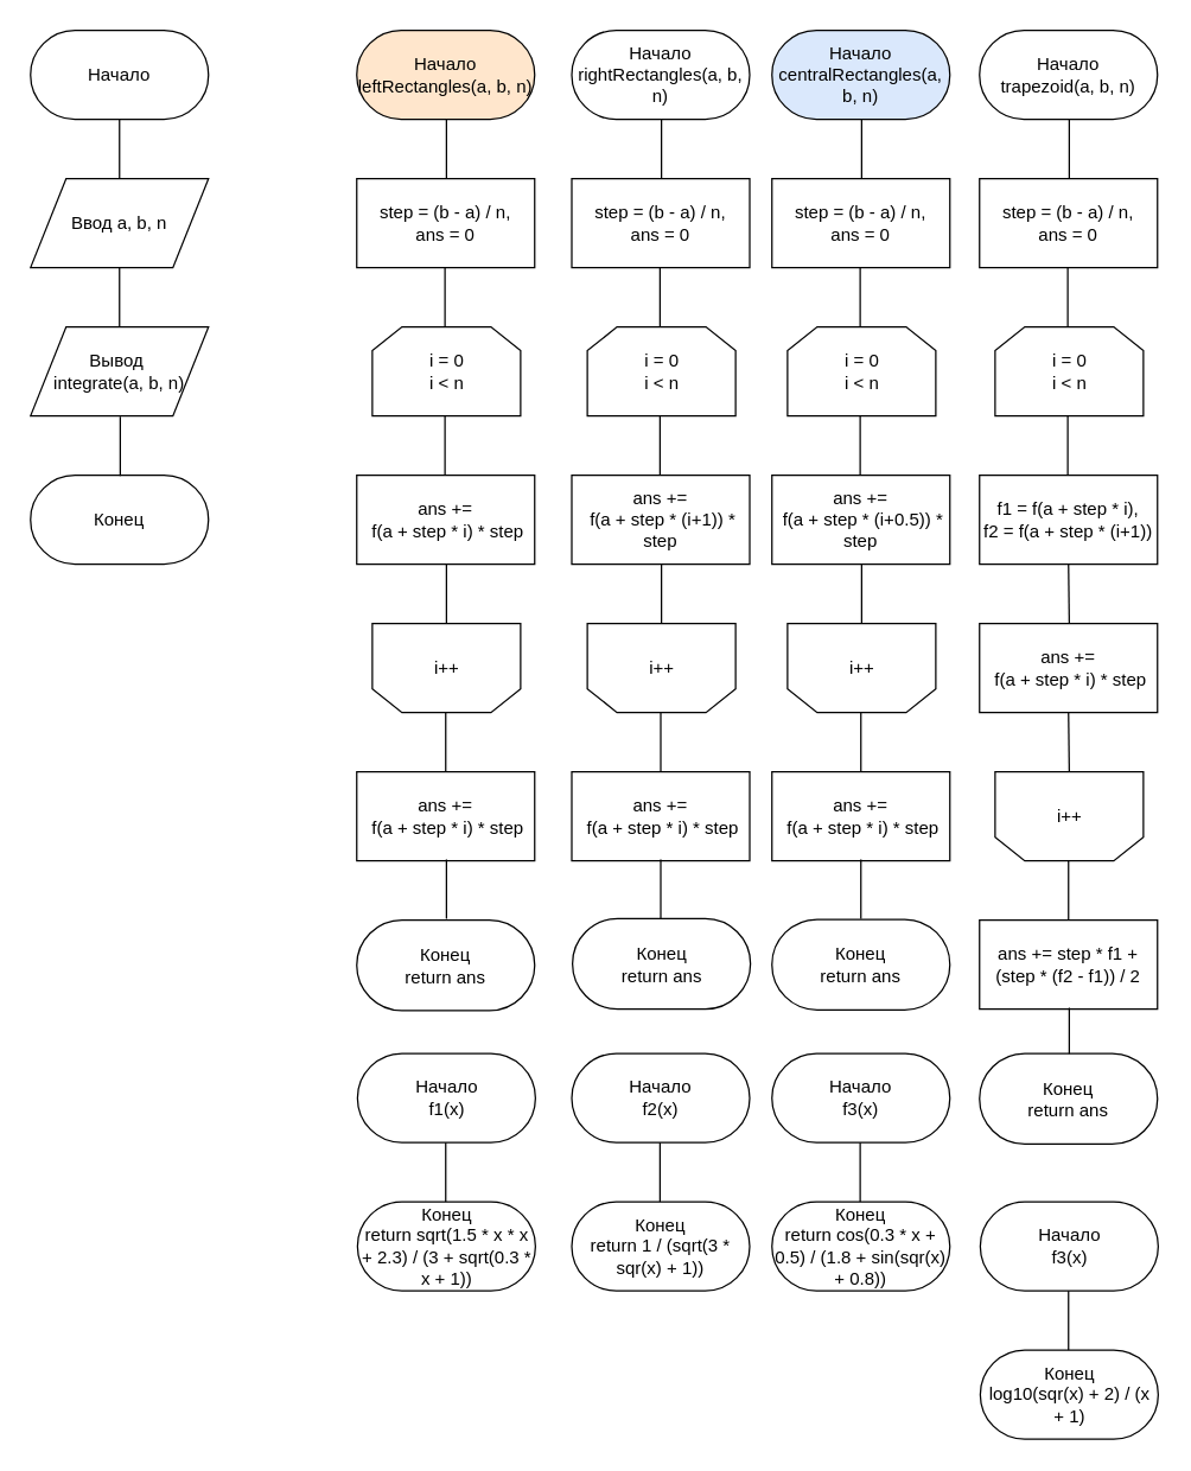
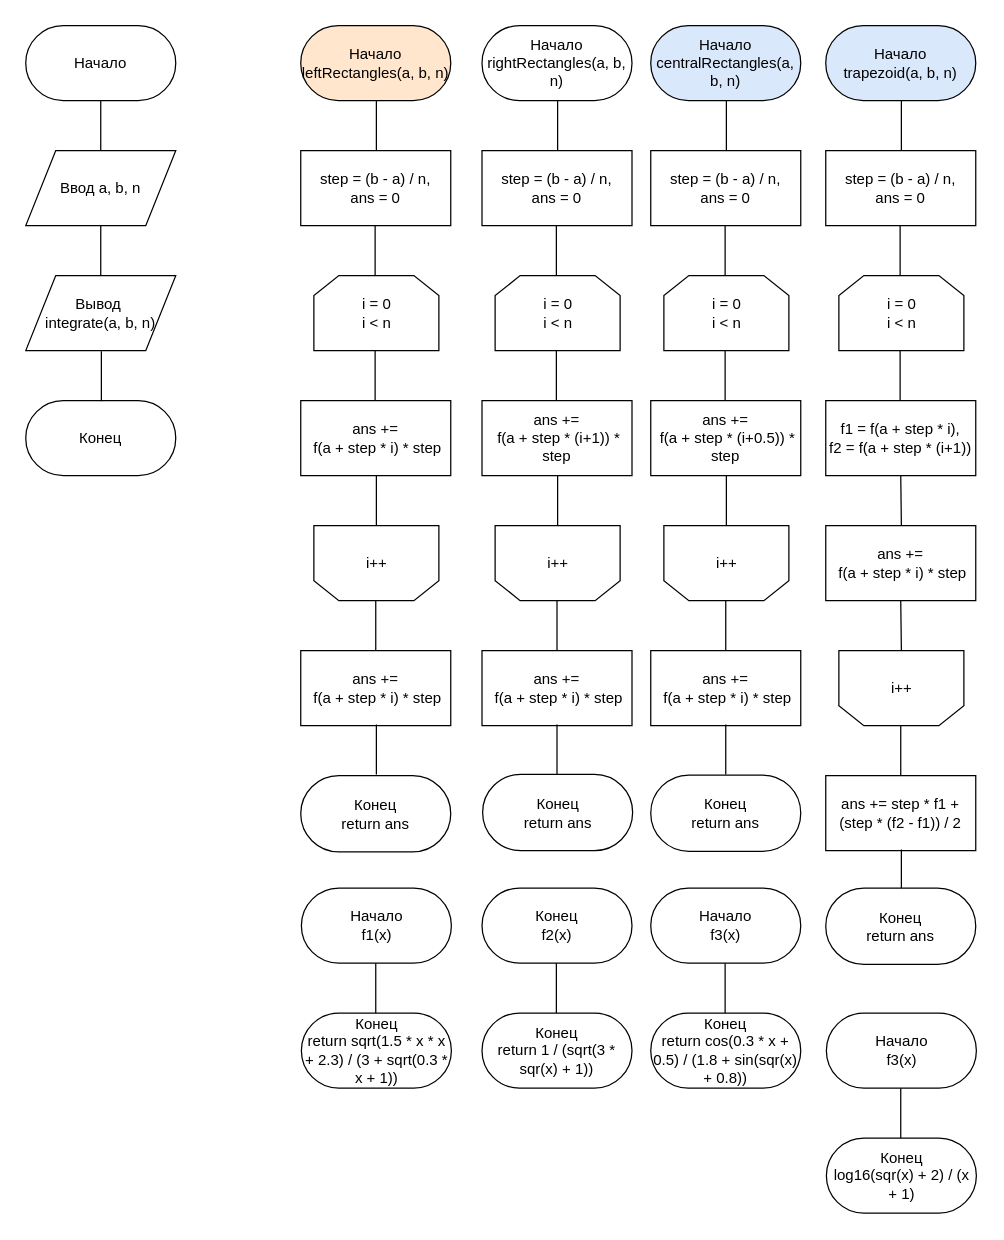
  <mxCell id="0" />
  <mxCell id="1" parent="0" />
  <mxCell id="2" value="Начало&lt;br&gt;leftRectangles(a, b, n)" style="rounded=1;whiteSpace=wrap;html=1;arcSize=50;fillColor=#ffe6cc;" vertex="1" parent="1"><mxGeometry x="240" y="20" width="120" height="60" as="geometry" /></mxCell>
  <mxCell id="3" value="" style="endArrow=none;html=1;entryX=0.5;entryY=1;entryDx=0;entryDy=0;exitX=0.5;exitY=0;exitDx=0;exitDy=0;" edge="1" parent="1"><mxGeometry width="50" height="50" relative="1" as="geometry"><mxPoint x="300.5" y="120" as="sourcePoint" /><mxPoint x="300.5" y="80" as="targetPoint" /></mxGeometry></mxCell>
  <mxCell id="4" value="step = (b - a) / n, &lt;br&gt;ans = 0" style="rounded=0;whiteSpace=wrap;html=1;" vertex="1" parent="1"><mxGeometry x="240" y="120" width="120" height="60" as="geometry" /></mxCell>
  <mxCell id="5" value="i = 0&lt;br&gt;i &amp;lt; n" style="shape=loopLimit;whiteSpace=wrap;html=1;" vertex="1" parent="1"><mxGeometry x="250.5" y="220" width="100" height="60" as="geometry" /></mxCell>
  <mxCell id="6" value="" style="endArrow=none;html=1;entryX=0.5;entryY=1;entryDx=0;entryDy=0;exitX=0.5;exitY=0;exitDx=0;exitDy=0;" edge="1" parent="1"><mxGeometry width="50" height="50" relative="1" as="geometry"><mxPoint x="300.5" y="420" as="sourcePoint" /><mxPoint x="300.5" y="380" as="targetPoint" /></mxGeometry></mxCell>
  <mxCell id="7" value="" style="endArrow=none;html=1;entryX=0.5;entryY=1;entryDx=0;entryDy=0;exitX=0.5;exitY=0;exitDx=0;exitDy=0;" edge="1" parent="1"><mxGeometry width="50" height="50" relative="1" as="geometry"><mxPoint x="299.5" y="220" as="sourcePoint" /><mxPoint x="299.5" y="180" as="targetPoint" /></mxGeometry></mxCell>
  <mxCell id="8" value="" style="endArrow=none;html=1;entryX=0.5;entryY=1;entryDx=0;entryDy=0;exitX=0.5;exitY=0;exitDx=0;exitDy=0;" edge="1" parent="1"><mxGeometry width="50" height="50" relative="1" as="geometry"><mxPoint x="299.5" y="320" as="sourcePoint" /><mxPoint x="299.5" y="280" as="targetPoint" /></mxGeometry></mxCell>
  <mxCell id="9" value="i++" style="shape=loopLimit;whiteSpace=wrap;html=1;rounded=0;shadow=0;comic=0;gradientColor=none;align=center;rotation=0;direction=west;" vertex="1" parent="1"><mxGeometry x="250.5" y="420" width="100" height="60" as="geometry" /></mxCell>
  <mxCell id="10" value="" style="endArrow=none;html=1;entryX=0.5;entryY=1;entryDx=0;entryDy=0;exitX=0.5;exitY=0;exitDx=0;exitDy=0;" edge="1" parent="1"><mxGeometry width="50" height="50" relative="1" as="geometry"><mxPoint x="300" y="519.5" as="sourcePoint" /><mxPoint x="300" y="479.5" as="targetPoint" /></mxGeometry></mxCell>
  <mxCell id="11" value="ans +=&lt;br&gt;&amp;nbsp;f(a + step * i) * step" style="rounded=0;whiteSpace=wrap;html=1;" vertex="1" parent="1"><mxGeometry x="240" y="320" width="120" height="60" as="geometry" /></mxCell>
  <mxCell id="12" value="ans +=&lt;br&gt;&amp;nbsp;f(a + step * i) * step" style="rounded=0;whiteSpace=wrap;html=1;" vertex="1" parent="1"><mxGeometry x="240" y="520" width="120" height="60" as="geometry" /></mxCell>
  <mxCell id="13" value="Конец&lt;br&gt;return ans" style="rounded=1;whiteSpace=wrap;html=1;arcSize=50;" vertex="1" parent="1"><mxGeometry x="240" y="620" width="120" height="61" as="geometry" /></mxCell>
  <mxCell id="14" value="Начало&lt;br&gt;rightRectangles(a, b, n)" style="rounded=1;whiteSpace=wrap;html=1;arcSize=50;" vertex="1" parent="1"><mxGeometry x="385" y="20" width="120" height="60" as="geometry" /></mxCell>
  <mxCell id="15" value="" style="endArrow=none;html=1;entryX=0.5;entryY=1;entryDx=0;entryDy=0;exitX=0.5;exitY=0;exitDx=0;exitDy=0;" edge="1" parent="1"><mxGeometry width="50" height="50" relative="1" as="geometry"><mxPoint x="445.5" y="120" as="sourcePoint" /><mxPoint x="445.5" y="80" as="targetPoint" /></mxGeometry></mxCell>
  <mxCell id="16" value="step = (b - a) / n, &lt;br&gt;ans = 0" style="rounded=0;whiteSpace=wrap;html=1;" vertex="1" parent="1"><mxGeometry x="385" y="120" width="120" height="60" as="geometry" /></mxCell>
  <mxCell id="17" value="i = 0&lt;br&gt;i &amp;lt; n" style="shape=loopLimit;whiteSpace=wrap;html=1;" vertex="1" parent="1"><mxGeometry x="395.5" y="220" width="100" height="60" as="geometry" /></mxCell>
  <mxCell id="18" value="" style="endArrow=none;html=1;entryX=0.5;entryY=1;entryDx=0;entryDy=0;exitX=0.5;exitY=0;exitDx=0;exitDy=0;" edge="1" parent="1"><mxGeometry width="50" height="50" relative="1" as="geometry"><mxPoint x="445.5" y="420" as="sourcePoint" /><mxPoint x="445.5" y="380" as="targetPoint" /></mxGeometry></mxCell>
  <mxCell id="19" value="" style="endArrow=none;html=1;entryX=0.5;entryY=1;entryDx=0;entryDy=0;exitX=0.5;exitY=0;exitDx=0;exitDy=0;" edge="1" parent="1"><mxGeometry width="50" height="50" relative="1" as="geometry"><mxPoint x="444.5" y="220" as="sourcePoint" /><mxPoint x="444.5" y="180" as="targetPoint" /></mxGeometry></mxCell>
  <mxCell id="20" value="" style="endArrow=none;html=1;entryX=0.5;entryY=1;entryDx=0;entryDy=0;exitX=0.5;exitY=0;exitDx=0;exitDy=0;" edge="1" parent="1"><mxGeometry width="50" height="50" relative="1" as="geometry"><mxPoint x="444.5" y="320" as="sourcePoint" /><mxPoint x="444.5" y="280" as="targetPoint" /></mxGeometry></mxCell>
  <mxCell id="21" value="i++" style="shape=loopLimit;whiteSpace=wrap;html=1;rounded=0;shadow=0;comic=0;gradientColor=none;align=center;rotation=0;direction=west;" vertex="1" parent="1"><mxGeometry x="395.5" y="420" width="100" height="60" as="geometry" /></mxCell>
  <mxCell id="22" value="" style="endArrow=none;html=1;entryX=0.5;entryY=1;entryDx=0;entryDy=0;exitX=0.5;exitY=0;exitDx=0;exitDy=0;" edge="1" parent="1"><mxGeometry width="50" height="50" relative="1" as="geometry"><mxPoint x="445" y="519.5" as="sourcePoint" /><mxPoint x="445" y="479.5" as="targetPoint" /></mxGeometry></mxCell>
  <mxCell id="23" value="ans +=&lt;br&gt;&amp;nbsp;f(a + step * (i+1)) * step" style="rounded=0;whiteSpace=wrap;html=1;" vertex="1" parent="1"><mxGeometry x="385" y="320" width="120" height="60" as="geometry" /></mxCell>
  <mxCell id="24" value="ans +=&lt;br&gt;&amp;nbsp;f(a + step * i) * step" style="rounded=0;whiteSpace=wrap;html=1;" vertex="1" parent="1"><mxGeometry x="385" y="520" width="120" height="60" as="geometry" /></mxCell>
  <mxCell id="25" value="" style="endArrow=none;html=1;entryX=0.5;entryY=1;entryDx=0;entryDy=0;exitX=0.5;exitY=0;exitDx=0;exitDy=0;" edge="1" parent="1"><mxGeometry width="50" height="50" relative="1" as="geometry"><mxPoint x="300.5" y="619" as="sourcePoint" /><mxPoint x="300.5" y="579" as="targetPoint" /></mxGeometry></mxCell>
  <mxCell id="26" value="" style="endArrow=none;html=1;entryX=0.5;entryY=1;entryDx=0;entryDy=0;exitX=0.5;exitY=0;exitDx=0;exitDy=0;" edge="1" parent="1"><mxGeometry width="50" height="50" relative="1" as="geometry"><mxPoint x="445" y="619" as="sourcePoint" /><mxPoint x="445" y="579" as="targetPoint" /></mxGeometry></mxCell>
  <mxCell id="27" value="Начало&lt;br&gt;centralRectangles(a, b, n)" style="rounded=1;whiteSpace=wrap;html=1;arcSize=50;fillColor=#dae8fc;" vertex="1" parent="1"><mxGeometry x="520" y="20" width="120" height="60" as="geometry" /></mxCell>
  <mxCell id="28" value="" style="endArrow=none;html=1;entryX=0.5;entryY=1;entryDx=0;entryDy=0;exitX=0.5;exitY=0;exitDx=0;exitDy=0;" edge="1" parent="1"><mxGeometry width="50" height="50" relative="1" as="geometry"><mxPoint x="580.5" y="120" as="sourcePoint" /><mxPoint x="580.5" y="80" as="targetPoint" /></mxGeometry></mxCell>
  <mxCell id="29" value="step = (b - a) / n, &lt;br&gt;ans = 0" style="rounded=0;whiteSpace=wrap;html=1;" vertex="1" parent="1"><mxGeometry x="520" y="120" width="120" height="60" as="geometry" /></mxCell>
  <mxCell id="30" value="i = 0&lt;br&gt;i &amp;lt; n" style="shape=loopLimit;whiteSpace=wrap;html=1;" vertex="1" parent="1"><mxGeometry x="530.5" y="220" width="100" height="60" as="geometry" /></mxCell>
  <mxCell id="31" value="" style="endArrow=none;html=1;entryX=0.5;entryY=1;entryDx=0;entryDy=0;exitX=0.5;exitY=0;exitDx=0;exitDy=0;" edge="1" parent="1"><mxGeometry width="50" height="50" relative="1" as="geometry"><mxPoint x="580.5" y="420" as="sourcePoint" /><mxPoint x="580.5" y="380" as="targetPoint" /></mxGeometry></mxCell>
  <mxCell id="32" value="" style="endArrow=none;html=1;entryX=0.5;entryY=1;entryDx=0;entryDy=0;exitX=0.5;exitY=0;exitDx=0;exitDy=0;" edge="1" parent="1"><mxGeometry width="50" height="50" relative="1" as="geometry"><mxPoint x="579.5" y="220" as="sourcePoint" /><mxPoint x="579.5" y="180" as="targetPoint" /></mxGeometry></mxCell>
  <mxCell id="33" value="" style="endArrow=none;html=1;entryX=0.5;entryY=1;entryDx=0;entryDy=0;exitX=0.5;exitY=0;exitDx=0;exitDy=0;" edge="1" parent="1"><mxGeometry width="50" height="50" relative="1" as="geometry"><mxPoint x="579.5" y="320" as="sourcePoint" /><mxPoint x="579.5" y="280" as="targetPoint" /></mxGeometry></mxCell>
  <mxCell id="34" value="i++" style="shape=loopLimit;whiteSpace=wrap;html=1;rounded=0;shadow=0;comic=0;gradientColor=none;align=center;rotation=0;direction=west;" vertex="1" parent="1"><mxGeometry x="530.5" y="420" width="100" height="60" as="geometry" /></mxCell>
  <mxCell id="35" value="" style="endArrow=none;html=1;entryX=0.5;entryY=1;entryDx=0;entryDy=0;exitX=0.5;exitY=0;exitDx=0;exitDy=0;" edge="1" parent="1"><mxGeometry width="50" height="50" relative="1" as="geometry"><mxPoint x="580" y="519.5" as="sourcePoint" /><mxPoint x="580" y="479.5" as="targetPoint" /></mxGeometry></mxCell>
  <mxCell id="36" value="ans +=&lt;br&gt;&amp;nbsp;f(a + step * (i+0.5)) * step" style="rounded=0;whiteSpace=wrap;html=1;" vertex="1" parent="1"><mxGeometry x="520" y="320" width="120" height="60" as="geometry" /></mxCell>
  <mxCell id="37" value="ans +=&lt;br&gt;&amp;nbsp;f(a + step * i) * step" style="rounded=0;whiteSpace=wrap;html=1;" vertex="1" parent="1"><mxGeometry x="520" y="520" width="120" height="60" as="geometry" /></mxCell>
  <mxCell id="38" value="" style="endArrow=none;html=1;entryX=0.5;entryY=1;entryDx=0;entryDy=0;exitX=0.5;exitY=0;exitDx=0;exitDy=0;" edge="1" parent="1"><mxGeometry width="50" height="50" relative="1" as="geometry"><mxPoint x="580" y="619" as="sourcePoint" /><mxPoint x="580" y="579" as="targetPoint" /></mxGeometry></mxCell>
- <mxCell id="39" value="Начало&lt;br&gt;trapezoid(a, b, n)" style="rounded=1;whiteSpace=wrap;html=1;arcSize=50;" vertex="1" parent="1"><mxGeometry x="660" y="20" width="120" height="60" as="geometry" /></mxCell>
+ <mxCell id="39" value="Начало&lt;br&gt;trapezoid(a, b, n)" style="rounded=1;whiteSpace=wrap;html=1;arcSize=50;fillColor=#dae8fc;" vertex="1" parent="1"><mxGeometry x="660" y="20" width="120" height="60" as="geometry" /></mxCell>
  <mxCell id="40" value="" style="endArrow=none;html=1;entryX=0.5;entryY=1;entryDx=0;entryDy=0;exitX=0.5;exitY=0;exitDx=0;exitDy=0;" edge="1" parent="1"><mxGeometry width="50" height="50" relative="1" as="geometry"><mxPoint x="720.5" y="120" as="sourcePoint" /><mxPoint x="720.5" y="80" as="targetPoint" /></mxGeometry></mxCell>
  <mxCell id="41" value="step = (b - a) / n, &lt;br&gt;ans = 0" style="rounded=0;whiteSpace=wrap;html=1;" vertex="1" parent="1"><mxGeometry x="660" y="120" width="120" height="60" as="geometry" /></mxCell>
  <mxCell id="42" value="i = 0&lt;br&gt;i &amp;lt; n" style="shape=loopLimit;whiteSpace=wrap;html=1;" vertex="1" parent="1"><mxGeometry x="670.5" y="220" width="100" height="60" as="geometry" /></mxCell>
  <mxCell id="43" value="" style="endArrow=none;html=1;entryX=0.5;entryY=1;entryDx=0;entryDy=0;exitX=0.5;exitY=0;exitDx=0;exitDy=0;" edge="1" parent="1" target="48"><mxGeometry width="50" height="50" relative="1" as="geometry"><mxPoint x="720.5" y="520" as="sourcePoint" /><mxPoint x="720.5" y="480" as="targetPoint" /></mxGeometry></mxCell>
  <mxCell id="44" value="" style="endArrow=none;html=1;entryX=0.5;entryY=1;entryDx=0;entryDy=0;exitX=0.5;exitY=0;exitDx=0;exitDy=0;" edge="1" parent="1"><mxGeometry width="50" height="50" relative="1" as="geometry"><mxPoint x="719.5" y="220" as="sourcePoint" /><mxPoint x="719.5" y="180" as="targetPoint" /></mxGeometry></mxCell>
  <mxCell id="45" value="" style="endArrow=none;html=1;entryX=0.5;entryY=1;entryDx=0;entryDy=0;exitX=0.5;exitY=0;exitDx=0;exitDy=0;" edge="1" parent="1"><mxGeometry width="50" height="50" relative="1" as="geometry"><mxPoint x="719.5" y="320" as="sourcePoint" /><mxPoint x="719.5" y="280" as="targetPoint" /></mxGeometry></mxCell>
  <mxCell id="46" value="i++" style="shape=loopLimit;whiteSpace=wrap;html=1;rounded=0;shadow=0;comic=0;gradientColor=none;align=center;rotation=0;direction=west;" vertex="1" parent="1"><mxGeometry x="670.5" y="520" width="100" height="60" as="geometry" /></mxCell>
  <mxCell id="47" value="" style="endArrow=none;html=1;entryX=0.5;entryY=1;entryDx=0;entryDy=0;exitX=0.5;exitY=0;exitDx=0;exitDy=0;" edge="1" parent="1"><mxGeometry width="50" height="50" relative="1" as="geometry"><mxPoint x="720" y="619.5" as="sourcePoint" /><mxPoint x="720" y="579.5" as="targetPoint" /></mxGeometry></mxCell>
  <mxCell id="48" value="ans +=&lt;br&gt;&amp;nbsp;f(a + step * i) * step" style="rounded=0;whiteSpace=wrap;html=1;" vertex="1" parent="1"><mxGeometry x="660" y="420" width="120" height="60" as="geometry" /></mxCell>
  <mxCell id="49" value="ans += step * f1 + (step * (f2 - f1)) / 2" style="rounded=0;whiteSpace=wrap;html=1;" vertex="1" parent="1"><mxGeometry x="660" y="620" width="120" height="60" as="geometry" /></mxCell>
  <mxCell id="50" value="" style="endArrow=none;html=1;entryX=0.5;entryY=1;entryDx=0;entryDy=0;exitX=0.5;exitY=0;exitDx=0;exitDy=0;" edge="1" parent="1"><mxGeometry width="50" height="50" relative="1" as="geometry"><mxPoint x="720.5" y="719" as="sourcePoint" /><mxPoint x="720.5" y="679" as="targetPoint" /></mxGeometry></mxCell>
  <mxCell id="51" value="" style="endArrow=none;html=1;entryX=0.5;entryY=1;entryDx=0;entryDy=0;exitX=0.5;exitY=0;exitDx=0;exitDy=0;" edge="1" parent="1" target="52"><mxGeometry width="50" height="50" relative="1" as="geometry"><mxPoint x="720.5" y="420" as="sourcePoint" /><mxPoint x="720.5" y="380" as="targetPoint" /></mxGeometry></mxCell>
  <mxCell id="52" value="f1 = f(a + step * i), &lt;br&gt;f2 = f(a + step * (i+1))" style="rounded=0;whiteSpace=wrap;html=1;" vertex="1" parent="1"><mxGeometry x="660" y="320" width="120" height="60" as="geometry" /></mxCell>
  <mxCell id="53" value="Конец&lt;br&gt;return ans" style="rounded=1;whiteSpace=wrap;html=1;arcSize=50;" vertex="1" parent="1"><mxGeometry x="385.5" y="619" width="120" height="61" as="geometry" /></mxCell>
  <mxCell id="54" value="Конец&lt;br&gt;return ans" style="rounded=1;whiteSpace=wrap;html=1;arcSize=50;" vertex="1" parent="1"><mxGeometry x="520" y="619.5" width="120" height="61" as="geometry" /></mxCell>
  <mxCell id="55" value="Конец&lt;br&gt;return ans" style="rounded=1;whiteSpace=wrap;html=1;arcSize=50;" vertex="1" parent="1"><mxGeometry x="660" y="710" width="120" height="61" as="geometry" /></mxCell>
  <mxCell id="56" value="Начало&lt;br&gt;f1(x)" style="rounded=1;whiteSpace=wrap;html=1;arcSize=50;" vertex="1" parent="1"><mxGeometry x="240.5" y="710" width="120" height="60" as="geometry" /></mxCell>
  <mxCell id="57" value="" style="endArrow=none;html=1;entryX=0.5;entryY=1;entryDx=0;entryDy=0;exitX=0.5;exitY=0;exitDx=0;exitDy=0;" edge="1" parent="1"><mxGeometry width="50" height="50" relative="1" as="geometry"><mxPoint x="300" y="810" as="sourcePoint" /><mxPoint x="300" y="770" as="targetPoint" /></mxGeometry></mxCell>
  <mxCell id="58" value="Конец&lt;br&gt;return sqrt(1.5 * x * x + 2.3) / (3 + sqrt(0.3 * x + 1))" style="rounded=1;whiteSpace=wrap;html=1;arcSize=50;" vertex="1" parent="1"><mxGeometry x="240.5" y="810" width="120" height="60" as="geometry" /></mxCell>
- <mxCell id="59" value="Начало&lt;br&gt;f2(x)" style="rounded=1;whiteSpace=wrap;html=1;arcSize=50;" vertex="1" parent="1"><mxGeometry x="385" y="710" width="120" height="60" as="geometry" /></mxCell>
+ <mxCell id="59" value="Конец&lt;br&gt;f2(x)" style="rounded=1;whiteSpace=wrap;html=1;arcSize=50;" vertex="1" parent="1"><mxGeometry x="385" y="710" width="120" height="60" as="geometry" /></mxCell>
  <mxCell id="60" value="" style="endArrow=none;html=1;entryX=0.5;entryY=1;entryDx=0;entryDy=0;exitX=0.5;exitY=0;exitDx=0;exitDy=0;" edge="1" parent="1"><mxGeometry width="50" height="50" relative="1" as="geometry"><mxPoint x="444.5" y="810" as="sourcePoint" /><mxPoint x="444.5" y="770" as="targetPoint" /></mxGeometry></mxCell>
  <mxCell id="61" value="Конец&lt;br&gt;return 1 / (sqrt(3 * sqr(x) + 1))" style="rounded=1;whiteSpace=wrap;html=1;arcSize=50;" vertex="1" parent="1"><mxGeometry x="385" y="810" width="120" height="60" as="geometry" /></mxCell>
  <mxCell id="62" value="Начало&lt;br&gt;f3(x)" style="rounded=1;whiteSpace=wrap;html=1;arcSize=50;" vertex="1" parent="1"><mxGeometry x="520" y="710" width="120" height="60" as="geometry" /></mxCell>
  <mxCell id="63" value="" style="endArrow=none;html=1;entryX=0.5;entryY=1;entryDx=0;entryDy=0;exitX=0.5;exitY=0;exitDx=0;exitDy=0;" edge="1" parent="1"><mxGeometry width="50" height="50" relative="1" as="geometry"><mxPoint x="579.5" y="810" as="sourcePoint" /><mxPoint x="579.5" y="770" as="targetPoint" /></mxGeometry></mxCell>
  <mxCell id="64" value="Конец&lt;br&gt;return cos(0.3 * x + 0.5) / (1.8 + sin(sqr(x) + 0.8))" style="rounded=1;whiteSpace=wrap;html=1;arcSize=50;" vertex="1" parent="1"><mxGeometry x="520" y="810" width="120" height="60" as="geometry" /></mxCell>
  <mxCell id="65" value="Начало&lt;br&gt;f3(x)" style="rounded=1;whiteSpace=wrap;html=1;arcSize=50;" vertex="1" parent="1"><mxGeometry x="660.5" y="810" width="120" height="60" as="geometry" /></mxCell>
  <mxCell id="66" value="" style="endArrow=none;html=1;entryX=0.5;entryY=1;entryDx=0;entryDy=0;exitX=0.5;exitY=0;exitDx=0;exitDy=0;" edge="1" parent="1"><mxGeometry width="50" height="50" relative="1" as="geometry"><mxPoint x="720" y="910" as="sourcePoint" /><mxPoint x="720" y="870" as="targetPoint" /></mxGeometry></mxCell>
- <mxCell id="67" value="Конец&lt;br&gt;log10(sqr(x) + 2) / (x + 1)" style="rounded=1;whiteSpace=wrap;html=1;arcSize=50;" vertex="1" parent="1"><mxGeometry x="660.5" y="910" width="120" height="60" as="geometry" /></mxCell>
+ <mxCell id="67" value="Конец&lt;br&gt;log16(sqr(x) + 2) / (x + 1)" style="rounded=1;whiteSpace=wrap;html=1;arcSize=50;" vertex="1" parent="1"><mxGeometry x="660.5" y="910" width="120" height="60" as="geometry" /></mxCell>
  <mxCell id="68" value="Начало" style="rounded=1;whiteSpace=wrap;html=1;arcSize=50;" vertex="1" parent="1"><mxGeometry x="20" y="20" width="120" height="60" as="geometry" /></mxCell>
  <mxCell id="69" value="" style="endArrow=none;html=1;entryX=0.5;entryY=1;entryDx=0;entryDy=0;exitX=0.5;exitY=0;exitDx=0;exitDy=0;" edge="1" parent="1"><mxGeometry width="50" height="50" relative="1" as="geometry"><mxPoint x="80" y="120" as="sourcePoint" /><mxPoint x="80" y="80" as="targetPoint" /></mxGeometry></mxCell>
  <mxCell id="70" value="Ввод a, b, n" style="shape=parallelogram;perimeter=parallelogramPerimeter;whiteSpace=wrap;html=1;" vertex="1" parent="1"><mxGeometry x="20" y="120" width="120" height="60" as="geometry" /></mxCell>
  <mxCell id="71" value="" style="endArrow=none;html=1;entryX=0.5;entryY=1;entryDx=0;entryDy=0;exitX=0.5;exitY=0;exitDx=0;exitDy=0;" edge="1" parent="1"><mxGeometry width="50" height="50" relative="1" as="geometry"><mxPoint x="80" y="220" as="sourcePoint" /><mxPoint x="80" y="180" as="targetPoint" /></mxGeometry></mxCell>
  <mxCell id="72" value="Вывод&amp;nbsp;&lt;br&gt;integrate(a, b, n)" style="shape=parallelogram;perimeter=parallelogramPerimeter;whiteSpace=wrap;html=1;" vertex="1" parent="1"><mxGeometry x="20" y="220" width="120" height="60" as="geometry" /></mxCell>
  <mxCell id="73" value="Конец" style="rounded=1;whiteSpace=wrap;html=1;arcSize=50;" vertex="1" parent="1"><mxGeometry x="20" y="320" width="120" height="60" as="geometry" /></mxCell>
  <mxCell id="74" value="" style="endArrow=none;html=1;entryX=0.5;entryY=1;entryDx=0;entryDy=0;exitX=0.5;exitY=0;exitDx=0;exitDy=0;" edge="1" parent="1"><mxGeometry width="50" height="50" relative="1" as="geometry"><mxPoint x="80.5" y="320.5" as="sourcePoint" /><mxPoint x="80.5" y="280.5" as="targetPoint" /></mxGeometry></mxCell>
